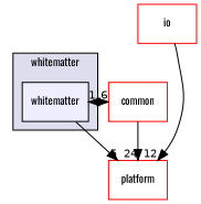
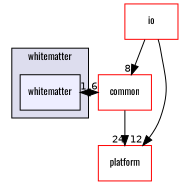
  digraph {
    compound=true
    fontname=Oswald
    node [fillcolor=white fontname=Oswald fontsize=10 shape=box style=filled color=red]
    edge [fontname=Oswald labeldistance=1.5 labelfontname=Helvetica labelfontsize=10]
    n1 [fillcolor="#eeeeff" label=whitematter pencolor=black color=""]
    n2 [label=common]
    n3 [label=platform]
    n4 [label=io]
    subgraph cluster_1 {
      bgcolor="#ddddee"
      fontsize=10
      label=whitematter
      pencolor=black
      n1
    }
    n1 -> n2 [headlabel=6]
-   n1 -> n3 [headlabel=5]
    n2 -> n1 [headlabel=1]
    n2 -> n3 [headlabel=24]
+   n4 -> n2 [headlabel=8]
    n4 -> n3 [headlabel=12]
  }
